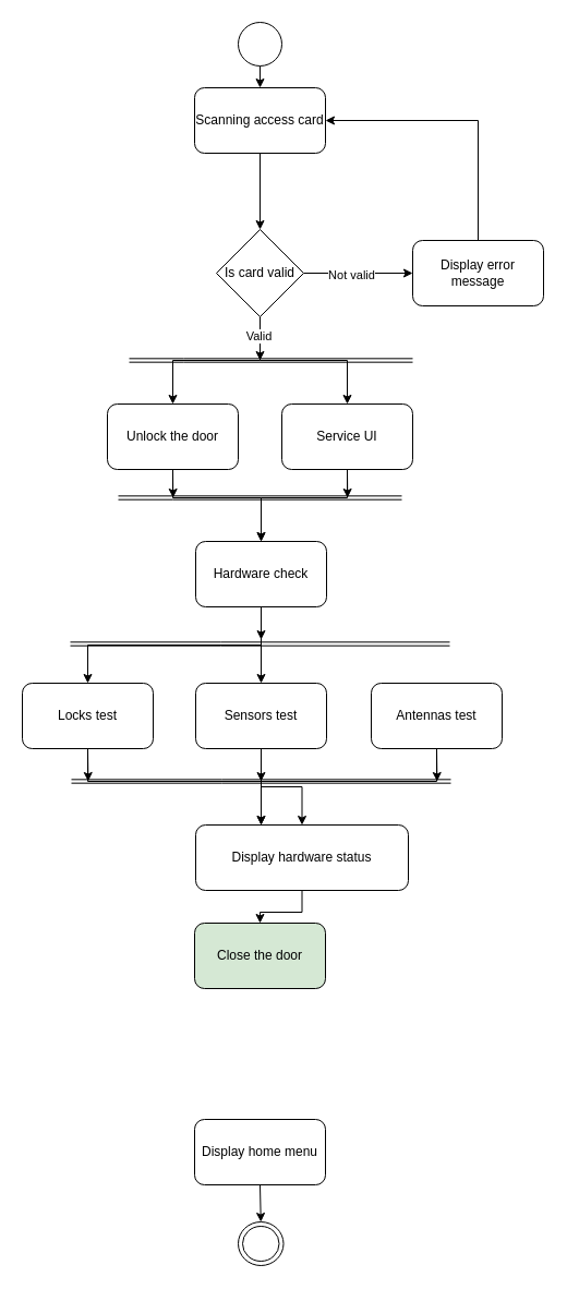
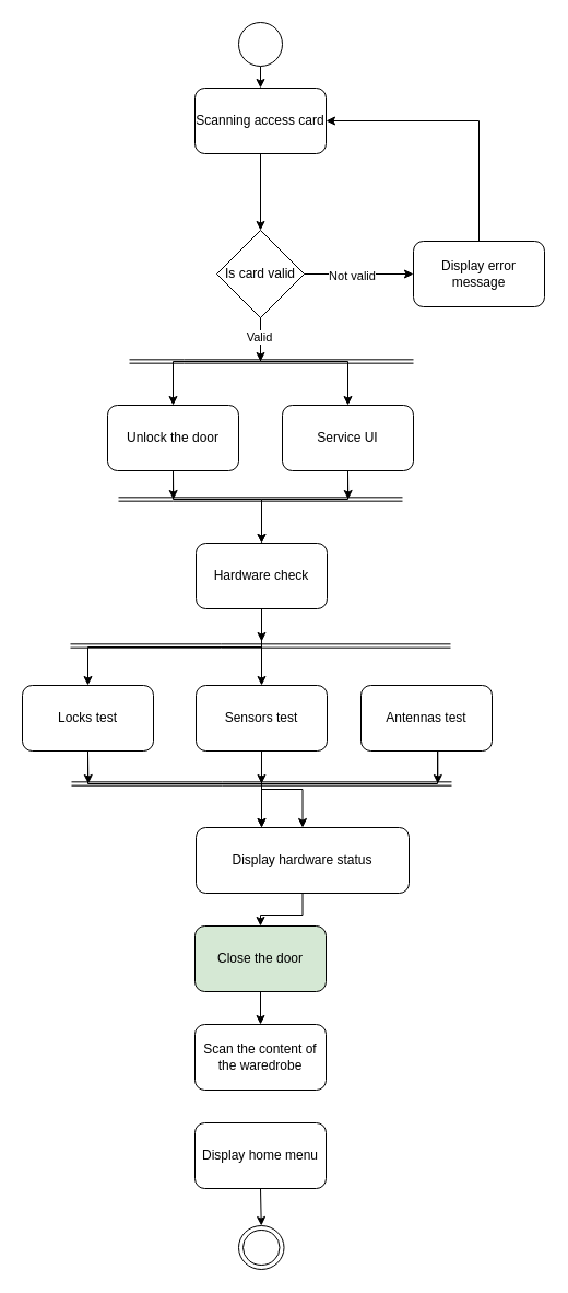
  <mxCell id="0" />
  <mxCell id="1" parent="0" />
  <mxCell id="2" style="edgeStyle=orthogonalEdgeStyle;rounded=0;orthogonalLoop=1;jettySize=auto;html=1;exitX=0.5;exitY=1;exitDx=0;exitDy=0;entryX=0.5;entryY=0;entryDx=0;entryDy=0;" edge="1" parent="1" source="3" target="10"><mxGeometry relative="1" as="geometry" /></mxCell>
  <mxCell id="3" value="Scanning access card" style="rounded=1;whiteSpace=wrap;html=1;" vertex="1" parent="1"><mxGeometry x="178" y="80" width="120" height="60" as="geometry" /></mxCell>
  <mxCell id="4" style="edgeStyle=orthogonalEdgeStyle;rounded=0;orthogonalLoop=1;jettySize=auto;html=1;exitX=1;exitY=0.5;exitDx=0;exitDy=0;entryX=0;entryY=0.5;entryDx=0;entryDy=0;" edge="1" parent="1" source="10" target="12"><mxGeometry relative="1" as="geometry" /></mxCell>
  <mxCell id="5" value="Not valid" style="edgeLabel;html=1;align=center;verticalAlign=middle;resizable=0;points=[];" vertex="1" connectable="0" parent="4"><mxGeometry x="-0.14" y="-1" relative="1" as="geometry"><mxPoint as="offset" /></mxGeometry></mxCell>
  <mxCell id="6" style="edgeStyle=orthogonalEdgeStyle;rounded=0;orthogonalLoop=1;jettySize=auto;html=1;exitX=0.5;exitY=1;exitDx=0;exitDy=0;" edge="1" parent="1" source="10"><mxGeometry relative="1" as="geometry"><mxPoint x="238" y="330" as="targetPoint" /></mxGeometry></mxCell>
  <mxCell id="7" style="edgeStyle=orthogonalEdgeStyle;rounded=0;orthogonalLoop=1;jettySize=auto;html=1;exitX=0.5;exitY=1;exitDx=0;exitDy=0;" edge="1" parent="1" source="10" target="15"><mxGeometry relative="1" as="geometry"><Array as="points"><mxPoint x="238" y="330" /><mxPoint x="158" y="330" /></Array></mxGeometry></mxCell>
  <mxCell id="8" style="edgeStyle=orthogonalEdgeStyle;rounded=0;orthogonalLoop=1;jettySize=auto;html=1;exitX=0.5;exitY=1;exitDx=0;exitDy=0;entryX=0.5;entryY=0;entryDx=0;entryDy=0;" edge="1" parent="1" source="10" target="18"><mxGeometry relative="1" as="geometry"><Array as="points"><mxPoint x="238" y="330" /><mxPoint x="318" y="330" /></Array></mxGeometry></mxCell>
  <mxCell id="9" value="Valid" style="edgeLabel;html=1;align=center;verticalAlign=middle;resizable=0;points=[];" vertex="1" connectable="0" parent="8"><mxGeometry x="-0.788" y="-2" relative="1" as="geometry"><mxPoint as="offset" /></mxGeometry></mxCell>
  <mxCell id="10" value="Is card valid" style="rhombus;whiteSpace=wrap;html=1;" vertex="1" parent="1"><mxGeometry x="198" y="210" width="80" height="80" as="geometry" /></mxCell>
  <mxCell id="11" style="edgeStyle=orthogonalEdgeStyle;rounded=0;orthogonalLoop=1;jettySize=auto;html=1;exitX=0.5;exitY=0;exitDx=0;exitDy=0;entryX=1;entryY=0.5;entryDx=0;entryDy=0;" edge="1" parent="1" source="12" target="3"><mxGeometry relative="1" as="geometry" /></mxCell>
  <mxCell id="12" value="Display error message" style="rounded=1;whiteSpace=wrap;html=1;" vertex="1" parent="1"><mxGeometry x="378" y="220" width="120" height="60" as="geometry" /></mxCell>
  <mxCell id="13" style="edgeStyle=orthogonalEdgeStyle;rounded=0;orthogonalLoop=1;jettySize=auto;html=1;exitX=0.5;exitY=1;exitDx=0;exitDy=0;" edge="1" parent="1" source="15"><mxGeometry relative="1" as="geometry"><mxPoint x="158.238" y="456" as="targetPoint" /></mxGeometry></mxCell>
  <mxCell id="14" style="edgeStyle=orthogonalEdgeStyle;rounded=0;orthogonalLoop=1;jettySize=auto;html=1;exitX=0.5;exitY=1;exitDx=0;exitDy=0;" edge="1" parent="1" source="15" target="30"><mxGeometry relative="1" as="geometry"><Array as="points"><mxPoint x="158" y="456" /><mxPoint x="239" y="456" /></Array></mxGeometry></mxCell>
  <mxCell id="15" value="Unlock the door" style="rounded=1;whiteSpace=wrap;html=1;" vertex="1" parent="1"><mxGeometry x="98" y="370" width="120" height="60" as="geometry" /></mxCell>
  <mxCell id="16" style="edgeStyle=orthogonalEdgeStyle;rounded=0;orthogonalLoop=1;jettySize=auto;html=1;exitX=0.5;exitY=1;exitDx=0;exitDy=0;" edge="1" parent="1" source="18"><mxGeometry relative="1" as="geometry"><mxPoint x="318.238" y="456" as="targetPoint" /></mxGeometry></mxCell>
  <mxCell id="17" style="edgeStyle=orthogonalEdgeStyle;rounded=0;orthogonalLoop=1;jettySize=auto;html=1;exitX=0.5;exitY=1;exitDx=0;exitDy=0;entryX=0.5;entryY=0;entryDx=0;entryDy=0;" edge="1" parent="1" source="18" target="30"><mxGeometry relative="1" as="geometry"><Array as="points"><mxPoint x="318" y="456" /><mxPoint x="239" y="456" /></Array></mxGeometry></mxCell>
  <mxCell id="18" value="Service UI" style="rounded=1;whiteSpace=wrap;html=1;" vertex="1" parent="1"><mxGeometry x="258" y="370" width="120" height="60" as="geometry" /></mxCell>
  <mxCell id="19" value="" style="shape=link;html=1;rounded=0;width=3.333;" edge="1" parent="1"><mxGeometry width="100" relative="1" as="geometry"><mxPoint x="118" y="330" as="sourcePoint" /><mxPoint x="378" y="330" as="targetPoint" /><Array as="points"><mxPoint x="168" y="330" /></Array></mxGeometry></mxCell>
+ <mxCell id="20" value="Scan the content of the waredrobe" style="rounded=1;whiteSpace=wrap;html=1;" vertex="1" parent="1"><mxGeometry x="178" y="936" width="120" height="60" as="geometry" /></mxCell>
  <mxCell id="21" value="" style="shape=link;html=1;rounded=0;width=3.333;" edge="1" parent="1"><mxGeometry width="100" relative="1" as="geometry"><mxPoint x="108" y="456" as="sourcePoint" /><mxPoint x="368" y="456" as="targetPoint" /><Array as="points"><mxPoint x="158" y="456" /></Array></mxGeometry></mxCell>
  <mxCell id="22" style="edgeStyle=orthogonalEdgeStyle;rounded=0;orthogonalLoop=1;jettySize=auto;html=1;exitX=0.5;exitY=1;exitDx=0;exitDy=0;entryX=0.5;entryY=0;entryDx=0;entryDy=0;" edge="1" parent="1" source="23" target="24"><mxGeometry relative="1" as="geometry" /></mxCell>
  <mxCell id="23" value="Display home menu" style="rounded=1;whiteSpace=wrap;html=1;" vertex="1" parent="1"><mxGeometry x="178" y="1026" width="120" height="60" as="geometry" /></mxCell>
  <mxCell id="24" value="" style="ellipse;shape=doubleEllipse;whiteSpace=wrap;html=1;" vertex="1" parent="1"><mxGeometry x="218" y="1120" width="41.5" height="40" as="geometry" /></mxCell>
  <mxCell id="25" style="edgeStyle=orthogonalEdgeStyle;rounded=0;orthogonalLoop=1;jettySize=auto;html=1;exitX=0.5;exitY=1;exitDx=0;exitDy=0;entryX=0.5;entryY=0;entryDx=0;entryDy=0;" edge="1" parent="1" source="26" target="3"><mxGeometry relative="1" as="geometry" /></mxCell>
  <mxCell id="26" value="" style="ellipse;whiteSpace=wrap;html=1;aspect=fixed;" vertex="1" parent="1"><mxGeometry x="218" y="20" width="40" height="40" as="geometry" /></mxCell>
  <mxCell id="27" style="edgeStyle=orthogonalEdgeStyle;rounded=0;orthogonalLoop=1;jettySize=auto;html=1;exitX=0.5;exitY=1;exitDx=0;exitDy=0;" edge="1" parent="1" source="30"><mxGeometry relative="1" as="geometry"><mxPoint x="239" y="586" as="targetPoint" /></mxGeometry></mxCell>
  <mxCell id="28" style="edgeStyle=orthogonalEdgeStyle;rounded=0;orthogonalLoop=1;jettySize=auto;html=1;exitX=0.5;exitY=1;exitDx=0;exitDy=0;entryX=0.5;entryY=0;entryDx=0;entryDy=0;" edge="1" parent="1" source="30" target="34"><mxGeometry relative="1" as="geometry" /></mxCell>
  <mxCell id="29" style="edgeStyle=orthogonalEdgeStyle;rounded=0;orthogonalLoop=1;jettySize=auto;html=1;exitX=0.5;exitY=1;exitDx=0;exitDy=0;entryX=0.5;entryY=0;entryDx=0;entryDy=0;" edge="1" parent="1" source="30" target="37"><mxGeometry relative="1" as="geometry" /></mxCell>
  <mxCell id="30" value="Hardware check" style="rounded=1;whiteSpace=wrap;html=1;" vertex="1" parent="1"><mxGeometry x="179" y="496" width="120" height="60" as="geometry" /></mxCell>
  <mxCell id="31" value="" style="shape=link;html=1;rounded=0;width=3.333;" edge="1" parent="1"><mxGeometry width="100" relative="1" as="geometry"><mxPoint x="64" y="590" as="sourcePoint" /><mxPoint x="412" y="590" as="targetPoint" /><Array as="points"><mxPoint x="202" y="590" /></Array></mxGeometry></mxCell>
  <mxCell id="32" style="edgeStyle=orthogonalEdgeStyle;rounded=0;orthogonalLoop=1;jettySize=auto;html=1;exitX=0.5;exitY=1;exitDx=0;exitDy=0;" edge="1" parent="1" source="34"><mxGeometry relative="1" as="geometry"><mxPoint x="80.345" y="716" as="targetPoint" /></mxGeometry></mxCell>
  <mxCell id="33" style="edgeStyle=orthogonalEdgeStyle;rounded=0;orthogonalLoop=1;jettySize=auto;html=1;exitX=0.5;exitY=1;exitDx=0;exitDy=0;" edge="1" parent="1" source="34" target="43"><mxGeometry relative="1" as="geometry"><Array as="points"><mxPoint x="80" y="716" /><mxPoint x="239" y="716" /></Array></mxGeometry></mxCell>
  <mxCell id="34" value="Locks test" style="rounded=1;whiteSpace=wrap;html=1;" vertex="1" parent="1"><mxGeometry x="20" y="626" width="120" height="60" as="geometry" /></mxCell>
  <mxCell id="35" style="edgeStyle=orthogonalEdgeStyle;rounded=0;orthogonalLoop=1;jettySize=auto;html=1;exitX=0.5;exitY=1;exitDx=0;exitDy=0;" edge="1" parent="1" source="37"><mxGeometry relative="1" as="geometry"><mxPoint x="238.966" y="716" as="targetPoint" /></mxGeometry></mxCell>
  <mxCell id="36" style="edgeStyle=orthogonalEdgeStyle;rounded=0;orthogonalLoop=1;jettySize=auto;html=1;exitX=0.5;exitY=1;exitDx=0;exitDy=0;" edge="1" parent="1" source="37" target="43"><mxGeometry relative="1" as="geometry" /></mxCell>
  <mxCell id="37" value="Sensors test" style="rounded=1;whiteSpace=wrap;html=1;" vertex="1" parent="1"><mxGeometry x="179" y="626" width="120" height="60" as="geometry" /></mxCell>
  <mxCell id="38" style="edgeStyle=orthogonalEdgeStyle;rounded=0;orthogonalLoop=1;jettySize=auto;html=1;exitX=0.5;exitY=1;exitDx=0;exitDy=0;" edge="1" parent="1" source="40"><mxGeometry relative="1" as="geometry"><mxPoint x="400.345" y="716" as="targetPoint" /></mxGeometry></mxCell>
  <mxCell id="39" style="edgeStyle=orthogonalEdgeStyle;rounded=0;orthogonalLoop=1;jettySize=auto;html=1;exitX=0.5;exitY=1;exitDx=0;exitDy=0;" edge="1" parent="1" source="40" target="43"><mxGeometry relative="1" as="geometry"><Array as="points"><mxPoint x="400" y="716" /><mxPoint x="239" y="716" /></Array></mxGeometry></mxCell>
- <mxCell id="40" value="Antennas test" style="rounded=1;whiteSpace=wrap;html=1;" vertex="1" parent="1"><mxGeometry x="340" y="626" width="120" height="60" as="geometry" /></mxCell>
+ <mxCell id="40" value="Antennas test" style="rounded=1;whiteSpace=wrap;html=1;" vertex="1" parent="1"><mxGeometry x="330" y="626" width="120" height="60" as="geometry" /></mxCell>
  <mxCell id="41" value="" style="shape=link;html=1;rounded=0;width=3.333;" edge="1" parent="1"><mxGeometry width="100" relative="1" as="geometry"><mxPoint x="65" y="716" as="sourcePoint" /><mxPoint x="413" y="716" as="targetPoint" /><Array as="points"><mxPoint x="203" y="716" /></Array></mxGeometry></mxCell>
  <mxCell id="42" style="edgeStyle=orthogonalEdgeStyle;rounded=0;orthogonalLoop=1;jettySize=auto;html=1;exitX=0.5;exitY=1;exitDx=0;exitDy=0;entryX=0.5;entryY=0;entryDx=0;entryDy=0;" edge="1" parent="1" source="43" target="45"><mxGeometry relative="1" as="geometry" /></mxCell>
  <mxCell id="43" value="Display hardware status" style="rounded=1;whiteSpace=wrap;html=1;" vertex="1" parent="1"><mxGeometry x="179" y="756" width="195" height="60" as="geometry" /></mxCell>
+ <mxCell id="44" style="edgeStyle=orthogonalEdgeStyle;rounded=0;orthogonalLoop=1;jettySize=auto;html=1;exitX=0.5;exitY=1;exitDx=0;exitDy=0;" edge="1" parent="1" source="45" target="20"><mxGeometry relative="1" as="geometry" /></mxCell>
  <mxCell id="45" value="Close the door" style="rounded=1;whiteSpace=wrap;html=1;fillColor=#d5e8d4;" vertex="1" parent="1"><mxGeometry x="178" y="846" width="120" height="60" as="geometry" /></mxCell>
